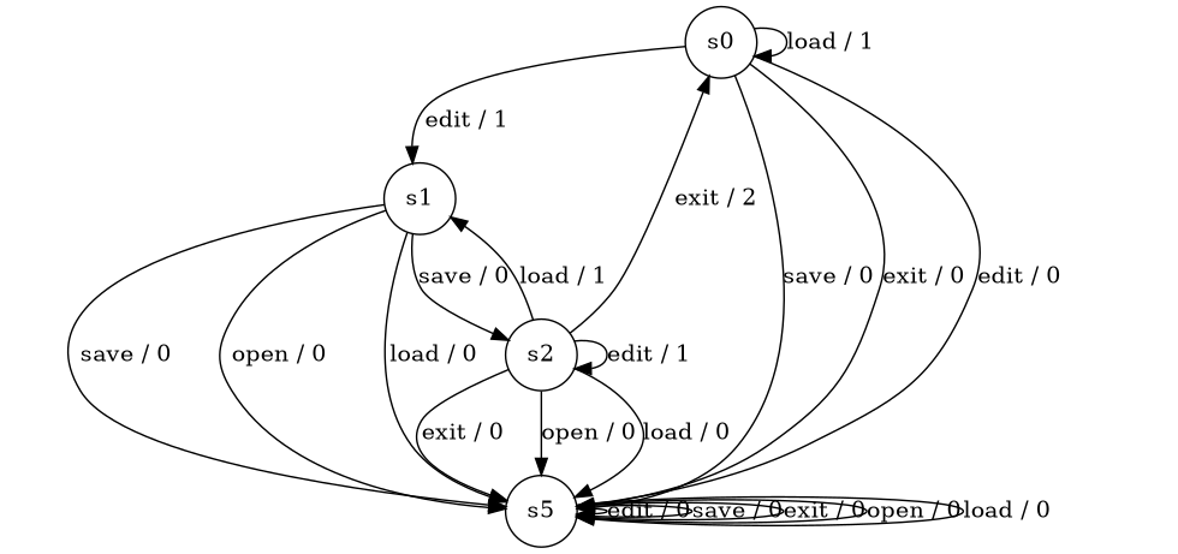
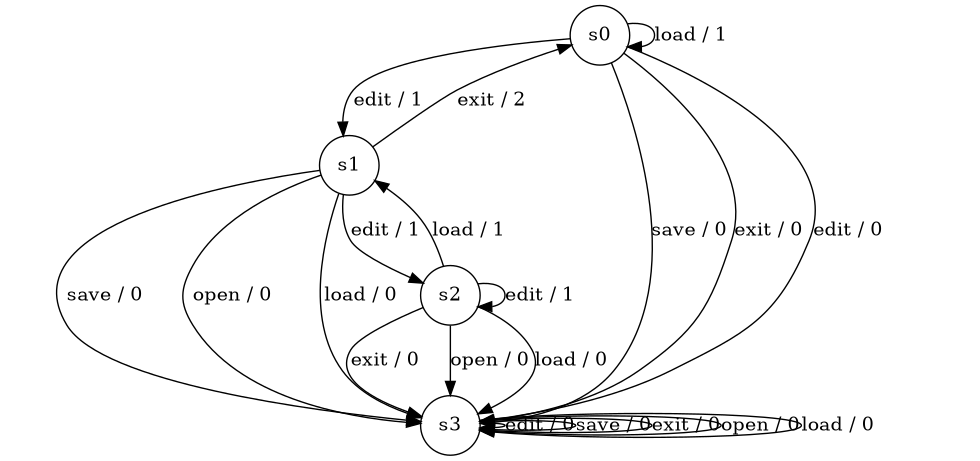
  digraph {
    node [shape=circle]
    n1 [label=s0]
    n2 [label=s1]
-   n3 [label=s5]
+   n3 [label=s3]
    n4 [label=s2]
    n1 -> n1 [label="load / 1"]
    n1 -> n2 [label="edit / 1"]
    n1 -> n3 [label="save / 0"]
    n1 -> n3 [label="exit / 0"]
    n1 -> n3 [label="edit / 0"]
-   n4 -> n1 [label="exit / 2"]
+   n2 -> n1 [label="exit / 2"]
    n2 -> n3 [label="save / 0"]
    n2 -> n3 [label="open / 0"]
    n2 -> n3 [label="load / 0"]
-   n2 -> n4 [label="save / 0"]
+   n2 -> n4 [label="edit / 1"]
    n3 -> n3 [label="edit / 0"]
    n3 -> n3 [label="save / 0"]
    n3 -> n3 [label="exit / 0"]
    n3 -> n3 [label="open / 0"]
    n3 -> n3 [label="load / 0"]
    n4 -> n2 [label="load / 1"]
    n4 -> n3 [label="exit / 0"]
    n4 -> n3 [label="open / 0"]
    n4 -> n3 [label="load / 0"]
    n4 -> n4 [label="edit / 1"]
  }
